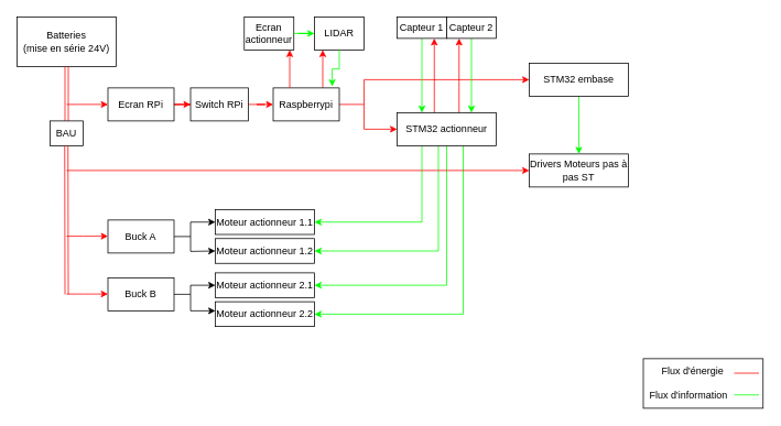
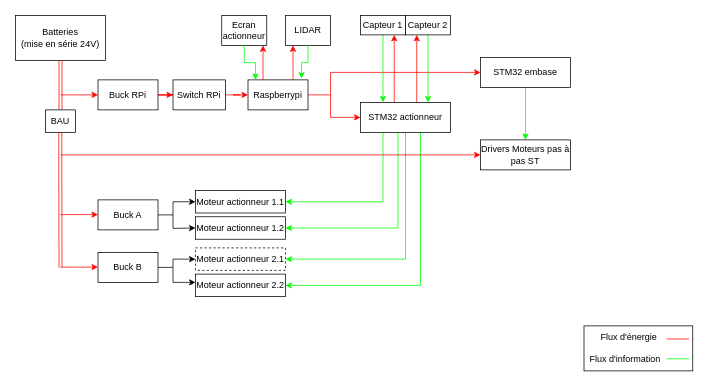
  <mxCell id="0" />
  <mxCell id="1" parent="0" />
  <mxCell id="2" value="Batteries&lt;div&gt;(mise en série 24V)&lt;/div&gt;" style="rounded=0;whiteSpace=wrap;html=1;" vertex="1" parent="1"><mxGeometry x="20" y="20" width="120" height="60" as="geometry" /></mxCell>
  <mxCell id="3" value="" style="shape=link;html=1;rounded=0;exitX=0.5;exitY=1;exitDx=0;exitDy=0;strokeColor=#ff0000;" edge="1" parent="1" source="2"><mxGeometry width="100" relative="1" as="geometry"><mxPoint x="35" y="250" as="sourcePoint" /><mxPoint x="80" y="146" as="targetPoint" /></mxGeometry></mxCell>
  <mxCell id="4" style="edgeStyle=orthogonalEdgeStyle;rounded=0;orthogonalLoop=1;jettySize=auto;html=1;entryX=0;entryY=0.5;entryDx=0;entryDy=0;strokeColor=#FF0000;" edge="1" parent="1" source="6" target="8"><mxGeometry relative="1" as="geometry"><Array as="points"><mxPoint x="440" y="126" /><mxPoint x="440" y="96" /></Array></mxGeometry></mxCell>
  <mxCell id="5" style="edgeStyle=orthogonalEdgeStyle;rounded=0;orthogonalLoop=1;jettySize=auto;html=1;entryX=0.5;entryY=1;entryDx=0;entryDy=0;strokeColor=#FF0000;" edge="1" parent="1"><mxGeometry relative="1" as="geometry"><mxPoint x="390" y="106" as="sourcePoint" /><mxPoint x="390" y="60" as="targetPoint" /></mxGeometry></mxCell>
  <mxCell id="6" value="Raspberrypi" style="rounded=0;whiteSpace=wrap;html=1;" vertex="1" parent="1"><mxGeometry x="330" y="106" width="80" height="40" as="geometry" /></mxCell>
  <mxCell id="7" style="edgeStyle=orthogonalEdgeStyle;rounded=0;orthogonalLoop=1;jettySize=auto;html=1;entryX=0.5;entryY=0;entryDx=0;entryDy=0;strokeColor=#00FF00;" edge="1" parent="1" source="8" target="20"><mxGeometry relative="1" as="geometry" /></mxCell>
  <mxCell id="8" value="STM32 embase" style="rounded=0;whiteSpace=wrap;html=1;" vertex="1" parent="1"><mxGeometry x="640" y="76" width="120" height="40" as="geometry" /></mxCell>
  <mxCell id="9" style="edgeStyle=orthogonalEdgeStyle;rounded=0;orthogonalLoop=1;jettySize=auto;html=1;entryX=1;entryY=0.5;entryDx=0;entryDy=0;strokeColor=#00FF00;" edge="1" parent="1" source="15" target="32"><mxGeometry relative="1" as="geometry"><Array as="points"><mxPoint x="510" y="268" /></Array></mxGeometry></mxCell>
  <mxCell id="10" style="edgeStyle=orthogonalEdgeStyle;rounded=0;orthogonalLoop=1;jettySize=auto;html=1;entryX=1;entryY=0.5;entryDx=0;entryDy=0;strokeColor=#00FF00;" edge="1" parent="1" source="15" target="33"><mxGeometry relative="1" as="geometry"><Array as="points"><mxPoint x="530" y="304" /></Array></mxGeometry></mxCell>
  <mxCell id="11" style="edgeStyle=orthogonalEdgeStyle;rounded=0;orthogonalLoop=1;jettySize=auto;html=1;entryX=1;entryY=0.5;entryDx=0;entryDy=0;strokeColor=#00FF00;" edge="1" parent="1" source="15" target="34"><mxGeometry relative="1" as="geometry"><Array as="points"><mxPoint x="540" y="345" /></Array></mxGeometry></mxCell>
  <mxCell id="12" style="edgeStyle=orthogonalEdgeStyle;rounded=0;orthogonalLoop=1;jettySize=auto;html=1;entryX=1;entryY=0.5;entryDx=0;entryDy=0;strokeColor=#00FF00;" edge="1" parent="1" source="15" target="35"><mxGeometry relative="1" as="geometry"><Array as="points"><mxPoint x="560" y="380" /></Array></mxGeometry></mxCell>
  <mxCell id="13" style="edgeStyle=orthogonalEdgeStyle;rounded=0;orthogonalLoop=1;jettySize=auto;html=1;entryX=0.75;entryY=1;entryDx=0;entryDy=0;strokeColor=#FF0000;" edge="1" parent="1" source="15" target="40"><mxGeometry relative="1" as="geometry"><Array as="points"><mxPoint x="525" y="116" /><mxPoint x="525" y="116" /></Array></mxGeometry></mxCell>
  <mxCell id="14" style="edgeStyle=orthogonalEdgeStyle;rounded=0;orthogonalLoop=1;jettySize=auto;html=1;entryX=0.25;entryY=1;entryDx=0;entryDy=0;strokeColor=#FF0000;" edge="1" parent="1" source="15" target="42"><mxGeometry relative="1" as="geometry"><Array as="points"><mxPoint x="555" y="106" /><mxPoint x="555" y="106" /></Array></mxGeometry></mxCell>
  <mxCell id="15" value="STM32 actionneur" style="rounded=0;whiteSpace=wrap;html=1;" vertex="1" parent="1"><mxGeometry x="480" y="136" width="120" height="40" as="geometry" /></mxCell>
  <mxCell id="16" value="" style="endArrow=classic;html=1;rounded=0;entryX=0;entryY=0.5;entryDx=0;entryDy=0;strokeColor=#FF0000;" edge="1" parent="1" target="15"><mxGeometry width="50" height="50" relative="1" as="geometry"><mxPoint x="440" y="126" as="sourcePoint" /><mxPoint x="380" y="246" as="targetPoint" /><Array as="points"><mxPoint x="440" y="146" /><mxPoint x="440" y="156" /></Array></mxGeometry></mxCell>
  <mxCell id="17" style="edgeStyle=orthogonalEdgeStyle;rounded=0;orthogonalLoop=1;jettySize=auto;html=1;entryX=0;entryY=0.5;entryDx=0;entryDy=0;strokeColor=#FF0000;" edge="1" parent="1" source="18" target="31"><mxGeometry relative="1" as="geometry" /></mxCell>
- <mxCell id="18" value="Ecran RPi" style="rounded=0;whiteSpace=wrap;html=1;" vertex="1" parent="1"><mxGeometry x="130" y="106" width="80" height="40" as="geometry" /></mxCell>
+ <mxCell id="18" value="Buck RPi" style="rounded=0;whiteSpace=wrap;html=1;" vertex="1" parent="1"><mxGeometry x="130" y="106" width="80" height="40" as="geometry" /></mxCell>
  <mxCell id="19" value="" style="endArrow=classic;html=1;rounded=0;entryX=0;entryY=0.5;entryDx=0;entryDy=0;strokeColor=#FF0000;" edge="1" parent="1" target="18"><mxGeometry width="50" height="50" relative="1" as="geometry"><mxPoint x="80" y="126" as="sourcePoint" /><mxPoint x="250" y="156" as="targetPoint" /></mxGeometry></mxCell>
  <mxCell id="20" value="Drivers Moteurs pas à pas ST" style="rounded=0;whiteSpace=wrap;html=1;" vertex="1" parent="1"><mxGeometry x="640" y="186" width="120" height="40" as="geometry" /></mxCell>
  <mxCell id="21" value="" style="endArrow=classic;html=1;rounded=0;entryX=0;entryY=0.5;entryDx=0;entryDy=0;strokeColor=#FF0000;" edge="1" parent="1" target="20"><mxGeometry width="50" height="50" relative="1" as="geometry"><mxPoint x="80" y="206" as="sourcePoint" /><mxPoint x="140" y="136" as="targetPoint" /><Array as="points"><mxPoint x="100" y="206" /></Array></mxGeometry></mxCell>
  <mxCell id="22" style="edgeStyle=orthogonalEdgeStyle;rounded=0;orthogonalLoop=1;jettySize=auto;html=1;entryX=0;entryY=0.5;entryDx=0;entryDy=0;" edge="1" parent="1" source="23" target="32"><mxGeometry relative="1" as="geometry"><Array as="points"><mxPoint x="230" y="286" /><mxPoint x="230" y="268" /></Array></mxGeometry></mxCell>
  <mxCell id="23" value="Buck A" style="rounded=0;whiteSpace=wrap;html=1;" vertex="1" parent="1"><mxGeometry x="130" y="266" width="80" height="40" as="geometry" /></mxCell>
  <mxCell id="24" style="edgeStyle=orthogonalEdgeStyle;rounded=0;orthogonalLoop=1;jettySize=auto;html=1;entryX=0;entryY=0.5;entryDx=0;entryDy=0;" edge="1" parent="1" source="25" target="34"><mxGeometry relative="1" as="geometry"><Array as="points"><mxPoint x="230" y="356" /><mxPoint x="230" y="345" /></Array></mxGeometry></mxCell>
  <mxCell id="25" value="Buck B" style="rounded=0;whiteSpace=wrap;html=1;" vertex="1" parent="1"><mxGeometry x="130" y="336" width="80" height="40" as="geometry" /></mxCell>
  <mxCell id="26" value="" style="endArrow=classic;html=1;rounded=0;entryX=0;entryY=0.5;entryDx=0;entryDy=0;strokeColor=#FF0000;" edge="1" parent="1"><mxGeometry width="50" height="50" relative="1" as="geometry"><mxPoint x="80" y="285.66" as="sourcePoint" /><mxPoint x="130" y="285.66" as="targetPoint" /><Array as="points"><mxPoint x="100" y="285.66" /></Array></mxGeometry></mxCell>
  <mxCell id="27" value="" style="endArrow=classic;html=1;rounded=0;entryX=0;entryY=0.5;entryDx=0;entryDy=0;strokeColor=#FF0000;" edge="1" parent="1"><mxGeometry width="50" height="50" relative="1" as="geometry"><mxPoint x="80" y="355.66" as="sourcePoint" /><mxPoint x="130" y="355.66" as="targetPoint" /><Array as="points"><mxPoint x="100" y="355.66" /></Array></mxGeometry></mxCell>
  <mxCell id="28" value="BAU" style="rounded=0;whiteSpace=wrap;html=1;" vertex="1" parent="1"><mxGeometry x="60" y="146" width="40" height="30" as="geometry" /></mxCell>
  <mxCell id="29" value="" style="shape=link;html=1;rounded=0;exitX=0.5;exitY=1;exitDx=0;exitDy=0;strokeColor=#ff0000;" edge="1" parent="1"><mxGeometry width="100" relative="1" as="geometry"><mxPoint x="79.66" y="176" as="sourcePoint" /><mxPoint x="80" y="356" as="targetPoint" /></mxGeometry></mxCell>
  <mxCell id="30" style="edgeStyle=orthogonalEdgeStyle;rounded=0;orthogonalLoop=1;jettySize=auto;html=1;entryX=0;entryY=0.5;entryDx=0;entryDy=0;strokeColor=#FF0000;" edge="1" parent="1" source="31" target="6"><mxGeometry relative="1" as="geometry" /></mxCell>
  <mxCell id="31" value="Switch RPi" style="rounded=0;whiteSpace=wrap;html=1;" vertex="1" parent="1"><mxGeometry x="230" y="106" width="70" height="40" as="geometry" /></mxCell>
  <mxCell id="32" value="Moteur actionneur 1.1" style="rounded=0;whiteSpace=wrap;html=1;" vertex="1" parent="1"><mxGeometry x="260" y="253.5" width="120" height="30" as="geometry" /></mxCell>
  <mxCell id="33" value="Moteur actionneur 1.2" style="rounded=0;whiteSpace=wrap;html=1;" vertex="1" parent="1"><mxGeometry x="260" y="288.5" width="120" height="30" as="geometry" /></mxCell>
- <mxCell id="34" value="Moteur actionneur 2.1" style="rounded=0;whiteSpace=wrap;html=1;" vertex="1" parent="1"><mxGeometry x="260" y="330" width="120" height="30" as="geometry" /></mxCell>
+ <mxCell id="34" value="Moteur actionneur 2.1" style="rounded=0;whiteSpace=wrap;html=1;dashed=1;" vertex="1" parent="1"><mxGeometry x="260" y="330" width="120" height="30" as="geometry" /></mxCell>
  <mxCell id="35" value="Moteur actionneur 2.2" style="rounded=0;whiteSpace=wrap;html=1;" vertex="1" parent="1"><mxGeometry x="260" y="365" width="120" height="30" as="geometry" /></mxCell>
  <mxCell id="36" value="" style="endArrow=classic;html=1;rounded=0;entryX=0;entryY=0.5;entryDx=0;entryDy=0;" edge="1" parent="1" target="33"><mxGeometry width="50" height="50" relative="1" as="geometry"><mxPoint x="230" y="286" as="sourcePoint" /><mxPoint x="430" y="246" as="targetPoint" /><Array as="points"><mxPoint x="230" y="304" /></Array></mxGeometry></mxCell>
  <mxCell id="37" value="" style="endArrow=classic;html=1;rounded=0;entryX=0;entryY=0.5;entryDx=0;entryDy=0;" edge="1" parent="1"><mxGeometry width="50" height="50" relative="1" as="geometry"><mxPoint x="230" y="356" as="sourcePoint" /><mxPoint x="260" y="376" as="targetPoint" /><Array as="points"><mxPoint x="230" y="376" /></Array></mxGeometry></mxCell>
  <mxCell id="38" value="LIDAR" style="rounded=0;whiteSpace=wrap;html=1;" vertex="1" parent="1"><mxGeometry x="380" y="20" width="60" height="40" as="geometry" /></mxCell>
  <mxCell id="39" style="edgeStyle=orthogonalEdgeStyle;rounded=0;orthogonalLoop=1;jettySize=auto;html=1;entryX=0.25;entryY=0;entryDx=0;entryDy=0;strokeColor=#00FF00;" edge="1" parent="1" source="40" target="15"><mxGeometry relative="1" as="geometry"><Array as="points"><mxPoint x="510" y="66" /><mxPoint x="510" y="66" /></Array></mxGeometry></mxCell>
  <mxCell id="40" value="Capteur 1" style="rounded=0;whiteSpace=wrap;html=1;" vertex="1" parent="1"><mxGeometry x="480" y="20" width="60" height="26" as="geometry" /></mxCell>
  <mxCell id="41" style="edgeStyle=orthogonalEdgeStyle;rounded=0;orthogonalLoop=1;jettySize=auto;html=1;entryX=0.75;entryY=0;entryDx=0;entryDy=0;strokeColor=#00FF00;" edge="1" parent="1" source="42" target="15"><mxGeometry relative="1" as="geometry"><Array as="points"><mxPoint x="570" y="66" /><mxPoint x="570" y="66" /></Array></mxGeometry></mxCell>
  <mxCell id="42" value="Capteur 2" style="rounded=0;whiteSpace=wrap;html=1;" vertex="1" parent="1"><mxGeometry x="540" y="20" width="60" height="26" as="geometry" /></mxCell>
  <mxCell id="43" value="Ecran actionneur" style="rounded=0;whiteSpace=wrap;html=1;" vertex="1" parent="1"><mxGeometry x="295" y="20" width="60" height="40" as="geometry" /></mxCell>
  <mxCell id="44" style="edgeStyle=orthogonalEdgeStyle;rounded=0;orthogonalLoop=1;jettySize=auto;html=1;entryX=0.893;entryY=-0.046;entryDx=0;entryDy=0;entryPerimeter=0;strokeColor=#00FF00;" edge="1" parent="1" source="38" target="6"><mxGeometry relative="1" as="geometry"><Array as="points"><mxPoint x="410" y="83" /><mxPoint x="401" y="83" /></Array></mxGeometry></mxCell>
  <mxCell id="45" style="edgeStyle=orthogonalEdgeStyle;rounded=0;orthogonalLoop=1;jettySize=auto;html=1;entryX=0.5;entryY=1;entryDx=0;entryDy=0;strokeColor=#FF0000;" edge="1" parent="1"><mxGeometry relative="1" as="geometry"><mxPoint x="350" y="106" as="sourcePoint" /><mxPoint x="350" y="60" as="targetPoint" /></mxGeometry></mxCell>
- <mxCell id="46" style="edgeStyle=orthogonalEdgeStyle;rounded=0;orthogonalLoop=1;jettySize=auto;html=1;strokeColor=#00FF00;" edge="1" parent="1" source="43" target="38"><mxGeometry relative="1" as="geometry" /></mxCell>
+ <mxCell id="46" style="edgeStyle=orthogonalEdgeStyle;rounded=0;orthogonalLoop=1;jettySize=auto;html=1;entryX=0.125;entryY=0;entryDx=0;entryDy=0;entryPerimeter=0;strokeColor=#00FF00;" edge="1" parent="1" source="43" target="6"><mxGeometry relative="1" as="geometry" /></mxCell>
  <mxCell id="47" value="" style="rounded=0;whiteSpace=wrap;html=1;" vertex="1" parent="1"><mxGeometry x="778" y="434" width="145" height="60" as="geometry" /></mxCell>
  <mxCell id="48" value="Flux d'énergie" style="text;html=1;align=center;verticalAlign=middle;whiteSpace=wrap;rounded=0;" vertex="1" parent="1"><mxGeometry x="793" y="434" width="90" height="30" as="geometry" /></mxCell>
  <mxCell id="49" value="Flux d'information" style="text;html=1;align=center;verticalAlign=middle;whiteSpace=wrap;rounded=0;" vertex="1" parent="1"><mxGeometry x="783" y="463" width="100" height="30" as="geometry" /></mxCell>
  <mxCell id="50" value="" style="endArrow=none;html=1;rounded=0;strokeColor=#FF0000;" edge="1" parent="1"><mxGeometry width="50" height="50" relative="1" as="geometry"><mxPoint x="888" y="451.5" as="sourcePoint" /><mxPoint x="918" y="451.5" as="targetPoint" /></mxGeometry></mxCell>
  <mxCell id="51" value="" style="endArrow=none;html=1;rounded=0;strokeColor=#00FF00;" edge="1" parent="1"><mxGeometry width="50" height="50" relative="1" as="geometry"><mxPoint x="888" y="477.87" as="sourcePoint" /><mxPoint x="918" y="477.87" as="targetPoint" /></mxGeometry></mxCell>
